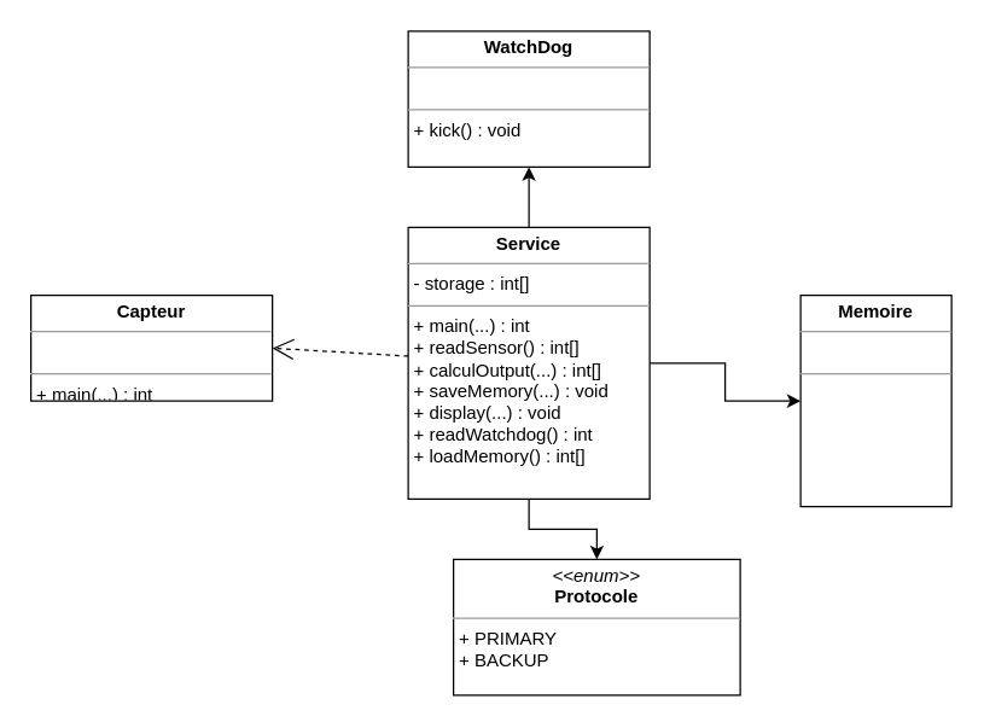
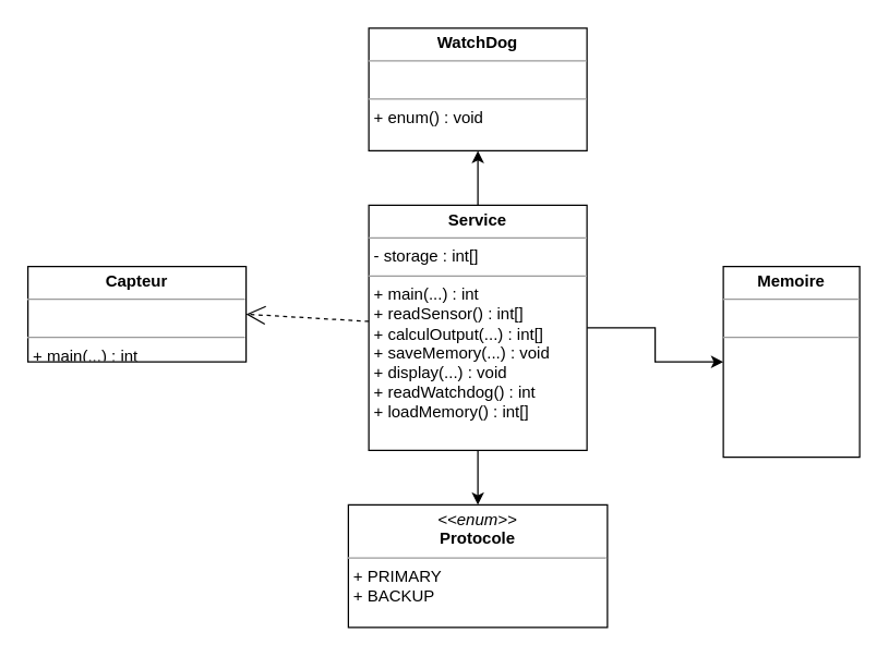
  <mxCell id="0" />
  <mxCell id="1" parent="0" />
  <mxCell id="2" style="edgeStyle=orthogonalEdgeStyle;rounded=0;orthogonalLoop=1;jettySize=auto;html=1;" parent="1" source="7" target="3" edge="1"><mxGeometry relative="1" as="geometry"><mxPoint x="430" y="220" as="sourcePoint" /><mxPoint x="520" y="219" as="targetPoint" /></mxGeometry></mxCell>
  <mxCell id="3" value="&lt;p style=&quot;margin: 0px ; margin-top: 4px ; text-align: center&quot;&gt;&lt;b&gt;Memoire&lt;/b&gt;&lt;/p&gt;&lt;hr size=&quot;1&quot;&gt;&lt;p style=&quot;margin: 0px ; margin-left: 4px&quot;&gt;&lt;br&gt;&lt;/p&gt;&lt;hr size=&quot;1&quot;&gt;&lt;p style=&quot;margin: 0px ; margin-left: 4px&quot;&gt;&lt;br&gt;&lt;/p&gt;" style="verticalAlign=top;align=left;overflow=fill;fontSize=12;fontFamily=Helvetica;html=1;" parent="1" vertex="1"><mxGeometry x="530" y="195" width="100" height="140" as="geometry" /></mxCell>
- <mxCell id="4" value="&lt;p style=&quot;margin: 0px ; margin-top: 4px ; text-align: center&quot;&gt;&lt;b&gt;WatchDog&lt;/b&gt;&lt;br&gt;&lt;/p&gt;&lt;hr size=&quot;1&quot;&gt;&lt;p style=&quot;margin: 0px ; margin-left: 4px&quot;&gt;&lt;br&gt;&lt;/p&gt;&lt;hr size=&quot;1&quot;&gt;&lt;p style=&quot;margin: 0px ; margin-left: 4px&quot;&gt;+ kick() : void&lt;br&gt;&lt;/p&gt;" style="verticalAlign=top;align=left;overflow=fill;fontSize=12;fontFamily=Helvetica;html=1;" parent="1" vertex="1"><mxGeometry x="270" y="20" width="160" height="90" as="geometry" /></mxCell>
+ <mxCell id="4" value="&lt;p style=&quot;margin: 0px ; margin-top: 4px ; text-align: center&quot;&gt;&lt;b&gt;WatchDog&lt;/b&gt;&lt;br&gt;&lt;/p&gt;&lt;hr size=&quot;1&quot;&gt;&lt;p style=&quot;margin: 0px ; margin-left: 4px&quot;&gt;&lt;br&gt;&lt;/p&gt;&lt;hr size=&quot;1&quot;&gt;&lt;p style=&quot;margin: 0px ; margin-left: 4px&quot;&gt;+ enum() : void&lt;br&gt;&lt;/p&gt;" style="verticalAlign=top;align=left;overflow=fill;fontSize=12;fontFamily=Helvetica;html=1;" parent="1" vertex="1"><mxGeometry x="270" y="20" width="160" height="90" as="geometry" /></mxCell>
  <mxCell id="5" style="edgeStyle=orthogonalEdgeStyle;rounded=0;orthogonalLoop=1;jettySize=auto;html=1;exitX=0.5;exitY=1;exitDx=0;exitDy=0;entryX=0.5;entryY=0;entryDx=0;entryDy=0;" parent="1" source="7" target="9" edge="1"><mxGeometry relative="1" as="geometry" /></mxCell>
  <mxCell id="6" style="edgeStyle=orthogonalEdgeStyle;rounded=0;orthogonalLoop=1;jettySize=auto;html=1;exitX=0.5;exitY=0;exitDx=0;exitDy=0;" edge="1" parent="1" source="7" target="4"><mxGeometry relative="1" as="geometry" /></mxCell>
  <mxCell id="7" value="&lt;p style=&quot;margin: 0px ; margin-top: 4px ; text-align: center&quot;&gt;&lt;b&gt;Service&lt;/b&gt;&lt;/p&gt;&lt;hr size=&quot;1&quot;&gt;&lt;p style=&quot;margin: 0px ; margin-left: 4px&quot;&gt;- storage : int[]&lt;br&gt;&lt;/p&gt;&lt;hr size=&quot;1&quot;&gt;&lt;p style=&quot;margin: 0px ; margin-left: 4px&quot;&gt;+ main(...) : int&lt;/p&gt;&lt;p style=&quot;margin: 0px ; margin-left: 4px&quot;&gt;+ readSensor() : int[]&lt;br&gt;&lt;/p&gt;&lt;p style=&quot;margin: 0px ; margin-left: 4px&quot;&gt;+ calculOutput(...) : int[]&lt;br&gt;&lt;/p&gt;&lt;p style=&quot;margin: 0px ; margin-left: 4px&quot;&gt;+ saveMemory(...) : void&lt;br&gt;&lt;/p&gt;&lt;p style=&quot;margin: 0px ; margin-left: 4px&quot;&gt;+ display(...) : void&lt;/p&gt;&lt;p style=&quot;margin: 0px ; margin-left: 4px&quot;&gt;+ readWatchdog() : int&lt;/p&gt;&lt;p style=&quot;margin: 0px ; margin-left: 4px&quot;&gt;+ loadMemory() : int[]&lt;br&gt;&lt;/p&gt;&lt;p style=&quot;margin: 0px ; margin-left: 4px&quot;&gt;&lt;br&gt;&lt;/p&gt;" style="verticalAlign=top;align=left;overflow=fill;fontSize=12;fontFamily=Helvetica;html=1;" parent="1" vertex="1"><mxGeometry x="270" y="150" width="160" height="180" as="geometry" /></mxCell>
  <mxCell id="8" value="&lt;p style=&quot;margin: 0px ; margin-top: 4px ; text-align: center&quot;&gt;&lt;b&gt;Capteur&lt;/b&gt;&lt;/p&gt;&lt;hr size=&quot;1&quot;&gt;&lt;p style=&quot;margin: 0px ; margin-left: 4px&quot;&gt;&lt;br&gt;&lt;/p&gt;&lt;hr size=&quot;1&quot;&gt;&lt;p style=&quot;margin: 0px ; margin-left: 4px&quot;&gt;+ main(...) : int&lt;/p&gt;&lt;p style=&quot;margin: 0px ; margin-left: 4px&quot;&gt;&lt;br&gt;&lt;/p&gt;" style="verticalAlign=top;align=left;overflow=fill;fontSize=12;fontFamily=Helvetica;html=1;" parent="1" vertex="1"><mxGeometry x="20" y="195" width="160" height="70" as="geometry" /></mxCell>
- <mxCell id="9" value="&lt;p style=&quot;margin: 0px ; margin-top: 4px ; text-align: center&quot;&gt;&lt;i&gt;&amp;lt;&amp;lt;enum&amp;gt;&amp;gt;&lt;/i&gt;&lt;br&gt;&lt;b&gt;Protocole&lt;/b&gt;&lt;/p&gt;&lt;hr size=&quot;1&quot;&gt;&lt;p style=&quot;margin: 0px ; margin-left: 4px&quot;&gt;+ PRIMARY&lt;br&gt;+ BACKUP&lt;br&gt;&lt;br&gt;&lt;/p&gt;" style="verticalAlign=top;align=left;overflow=fill;fontSize=12;fontFamily=Helvetica;html=1;" parent="1" vertex="1"><mxGeometry x="300" y="370" width="190" height="90" as="geometry" /></mxCell>
+ <mxCell id="9" value="&lt;p style=&quot;margin: 0px ; margin-top: 4px ; text-align: center&quot;&gt;&lt;i&gt;&amp;lt;&amp;lt;enum&amp;gt;&amp;gt;&lt;/i&gt;&lt;br&gt;&lt;b&gt;Protocole&lt;/b&gt;&lt;/p&gt;&lt;hr size=&quot;1&quot;&gt;&lt;p style=&quot;margin: 0px ; margin-left: 4px&quot;&gt;+ PRIMARY&lt;br&gt;+ BACKUP&lt;br&gt;&lt;br&gt;&lt;/p&gt;" style="verticalAlign=top;align=left;overflow=fill;fontSize=12;fontFamily=Helvetica;html=1;" parent="1" vertex="1"><mxGeometry x="255" y="370" width="190" height="90" as="geometry" /></mxCell>
  <mxCell id="10" value="" style="endArrow=open;endSize=12;dashed=1;html=1;entryX=1;entryY=0.5;entryDx=0;entryDy=0;" edge="1" parent="1" source="7" target="8"><mxGeometry width="160" relative="1" as="geometry"><mxPoint x="280" y="280" as="sourcePoint" /><mxPoint x="440" y="280" as="targetPoint" /></mxGeometry></mxCell>
